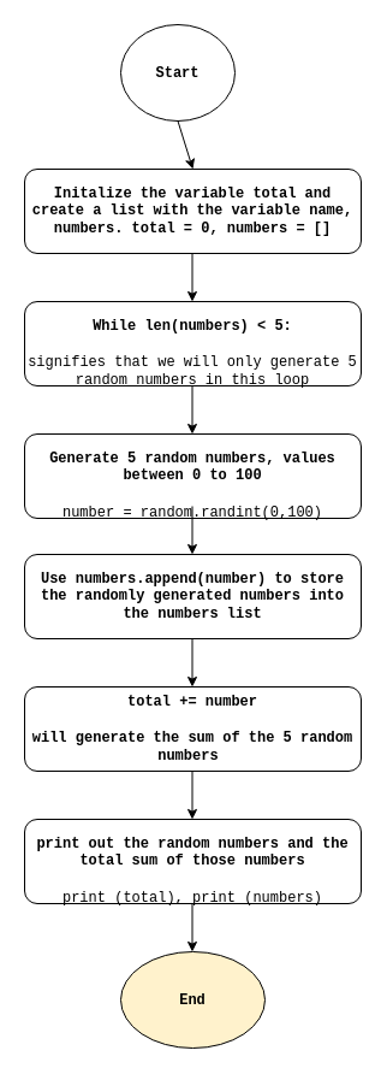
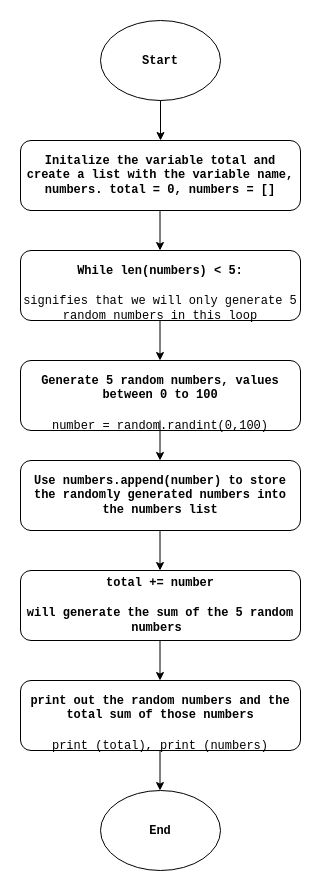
  <mxCell id="0" />
  <mxCell id="1" parent="0" />
- <mxCell id="2" value="&lt;h4&gt;&lt;font face=&quot;Courier New&quot;&gt;Start&lt;/font&gt;&lt;/h4&gt;" style="ellipse;whiteSpace=wrap;html=1;" vertex="1" parent="1"><mxGeometry x="100" y="20" width="95" height="80" as="geometry" /></mxCell>
+ <mxCell id="2" value="&lt;h4&gt;&lt;font face=&quot;Courier New&quot;&gt;Start&lt;/font&gt;&lt;/h4&gt;" style="ellipse;whiteSpace=wrap;html=1;" vertex="1" parent="1"><mxGeometry x="100" width="120" height="80" as="geometry" y="20" /></mxCell>
  <mxCell id="3" value="" style="endArrow=classic;html=1;fontFamily=Courier New;exitX=0.5;exitY=1;exitDx=0;exitDy=0;" edge="1" parent="1" source="2"><mxGeometry width="50" height="50" relative="1" as="geometry"><mxPoint x="135" y="150" as="sourcePoint" /><mxPoint x="160" y="140" as="targetPoint" /></mxGeometry></mxCell>
  <mxCell id="4" value="&lt;h4&gt;Initalize the variable total and create a list with the variable name, numbers. total = 0, numbers = []&lt;/h4&gt;" style="rounded=1;whiteSpace=wrap;html=1;fontFamily=Courier New;" vertex="1" parent="1"><mxGeometry x="20" y="140" width="280" height="70" as="geometry" /></mxCell>
  <mxCell id="5" value="" style="endArrow=classic;html=1;fontFamily=Courier New;exitX=0.5;exitY=1;exitDx=0;exitDy=0;" edge="1" parent="1"><mxGeometry width="50" height="50" relative="1" as="geometry"><mxPoint x="159.5" y="210" as="sourcePoint" /><mxPoint x="159.5" y="250" as="targetPoint" /></mxGeometry></mxCell>
  <mxCell id="6" value="&lt;h4&gt;While len(numbers) &amp;lt; 5:&lt;/h4&gt;&lt;div&gt;signifies that we will only generate 5 random numbers in this loop&lt;/div&gt;" style="rounded=1;whiteSpace=wrap;html=1;fontFamily=Courier New;" vertex="1" parent="1"><mxGeometry x="20" y="250" width="280" height="70" as="geometry" /></mxCell>
  <mxCell id="7" value="" style="endArrow=classic;html=1;fontFamily=Courier New;exitX=0.5;exitY=1;exitDx=0;exitDy=0;" edge="1" parent="1"><mxGeometry width="50" height="50" relative="1" as="geometry"><mxPoint x="159.5" y="320" as="sourcePoint" /><mxPoint x="159.5" y="360" as="targetPoint" /></mxGeometry></mxCell>
  <mxCell id="8" value="&lt;h4&gt;Generate 5 random numbers, values between 0 to 100&lt;/h4&gt;&lt;div&gt;number = random.randint(0,100)&lt;/div&gt;" style="rounded=1;whiteSpace=wrap;html=1;fontFamily=Courier New;" vertex="1" parent="1"><mxGeometry x="20" y="360" width="280" height="70" as="geometry" /></mxCell>
  <mxCell id="9" value="" style="endArrow=classic;html=1;fontFamily=Courier New;exitX=0.5;exitY=1;exitDx=0;exitDy=0;" edge="1" parent="1"><mxGeometry width="50" height="50" relative="1" as="geometry"><mxPoint x="159.5" y="420" as="sourcePoint" /><mxPoint x="159.5" y="460" as="targetPoint" /></mxGeometry></mxCell>
  <mxCell id="10" value="&lt;h4&gt;Use numbers.append(number) to store the randomly generated numbers into the numbers list&lt;/h4&gt;" style="rounded=1;whiteSpace=wrap;html=1;fontFamily=Courier New;" vertex="1" parent="1"><mxGeometry x="20" y="460" width="280" height="70" as="geometry" /></mxCell>
  <mxCell id="11" value="" style="endArrow=classic;html=1;fontFamily=Courier New;exitX=0.5;exitY=1;exitDx=0;exitDy=0;" edge="1" parent="1"><mxGeometry width="50" height="50" relative="1" as="geometry"><mxPoint x="159.5" y="530" as="sourcePoint" /><mxPoint x="159.5" y="570" as="targetPoint" /></mxGeometry></mxCell>
  <mxCell id="12" value="&lt;h4&gt;total += number&lt;/h4&gt;&lt;h4&gt;will generate the sum of the 5 random numbers&amp;nbsp;&lt;/h4&gt;" style="rounded=1;whiteSpace=wrap;html=1;fontFamily=Courier New;" vertex="1" parent="1"><mxGeometry x="20" y="570" width="280" height="70" as="geometry" /></mxCell>
  <mxCell id="13" value="" style="endArrow=classic;html=1;fontFamily=Courier New;exitX=0.5;exitY=1;exitDx=0;exitDy=0;" edge="1" parent="1"><mxGeometry width="50" height="50" relative="1" as="geometry"><mxPoint x="159.5" y="640" as="sourcePoint" /><mxPoint x="159.5" y="680" as="targetPoint" /></mxGeometry></mxCell>
  <mxCell id="14" value="&lt;h4&gt;print out the random numbers and the total sum of those numbers&lt;/h4&gt;&lt;div&gt;print (total), print (numbers)&lt;/div&gt;" style="rounded=1;whiteSpace=wrap;html=1;fontFamily=Courier New;" vertex="1" parent="1"><mxGeometry x="20" y="680" width="280" height="70" as="geometry" /></mxCell>
  <mxCell id="15" value="" style="endArrow=classic;html=1;fontFamily=Courier New;exitX=0.5;exitY=1;exitDx=0;exitDy=0;" edge="1" parent="1"><mxGeometry width="50" height="50" relative="1" as="geometry"><mxPoint x="159.5" y="750" as="sourcePoint" /><mxPoint x="159.5" y="790" as="targetPoint" /></mxGeometry></mxCell>
- <mxCell id="16" value="&lt;h4&gt;&lt;font face=&quot;Courier New&quot;&gt;End&lt;/font&gt;&lt;/h4&gt;" style="ellipse;whiteSpace=wrap;html=1;fillColor=#fff2cc;" vertex="1" parent="1"><mxGeometry x="100" y="790" width="120" height="80" as="geometry" /></mxCell>
+ <mxCell id="16" value="&lt;h4&gt;&lt;font face=&quot;Courier New&quot;&gt;End&lt;/font&gt;&lt;/h4&gt;" style="ellipse;whiteSpace=wrap;html=1;" vertex="1" parent="1"><mxGeometry x="100" y="790" width="120" height="80" as="geometry" /></mxCell>
